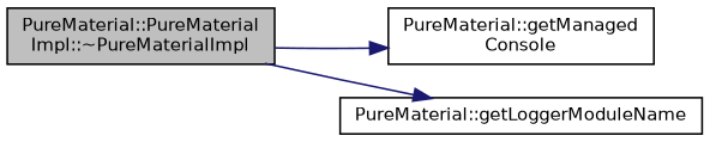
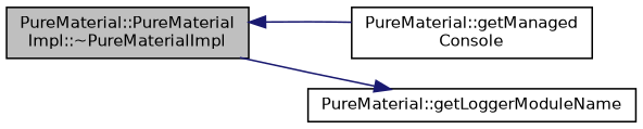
  digraph {
    rankdir=LR
    node [color=black fillcolor=white fontname=Helvetica fontsize=10 shape=record style=filled]
    edge [color=midnightblue fontname=Helvetica fontsize=10 labelfontname=Helvetica labelfontsize=10 style=solid]
    n1 [fillcolor=grey75 fontcolor=black height=0.2 label="PureMaterial::PureMaterial\lImpl::~PureMaterialImpl" width=0.4]
    n2 [height=0.2 label="PureMaterial::getManaged\lConsole" width=0.4]
    n3 [height=0.2 label="PureMaterial::getLoggerModuleName" width=0.4]
-   n1 -> n2
+   n2 -> n1
    n1 -> n3
  }
